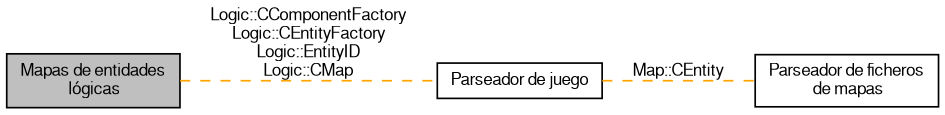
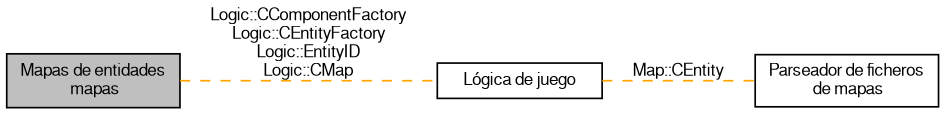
  digraph {
    rankdir=LR
    node [color=black fillcolor=white fontname=FreeSans fontsize=10 shape=record style=filled]
    edge [color=orange dir=none fontname=FreeSans fontsize=10 labelfontname=FreeSans labelfontsize=10 shape=plaintext style=dashed]
-   n1 [height=0.2 label="Parseador de juego" width=0.4]
+   n1 [height=0.2 label="Lógica de juego" width=0.4]
    n2 [height=0.2 label="Parseador de ficheros\l de mapas" width=0.4]
-   n3 [fillcolor=grey75 fontcolor=black height=0.2 label="Mapas de entidades\l lógicas" width=0.4]
+   n3 [fillcolor=grey75 fontcolor=black height=0.2 label="Mapas de entidades\l mapas" width=0.4]
    n1 -> n2 [label="Map::CEntity"]
    n3 -> n1 [label="Logic::CComponentFactory\nLogic::CEntityFactory\nLogic::EntityID\nLogic::CMap"]
  }
